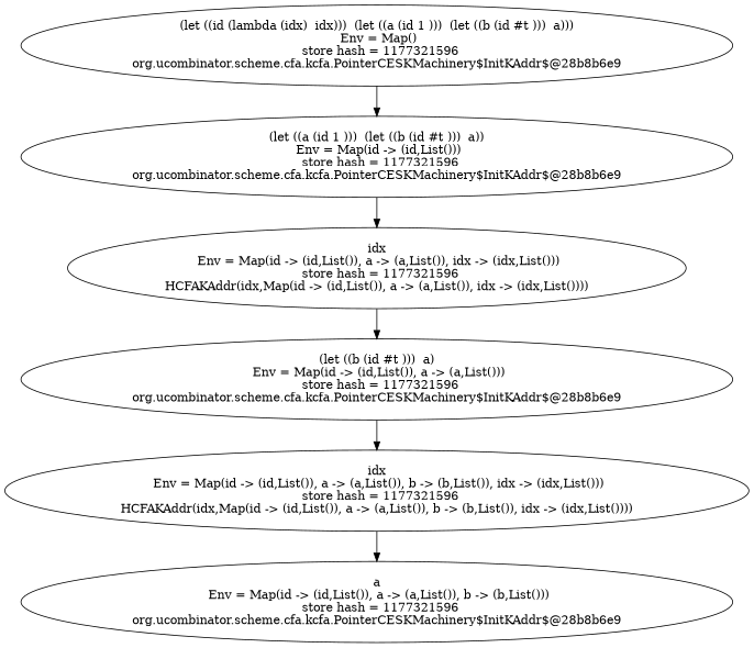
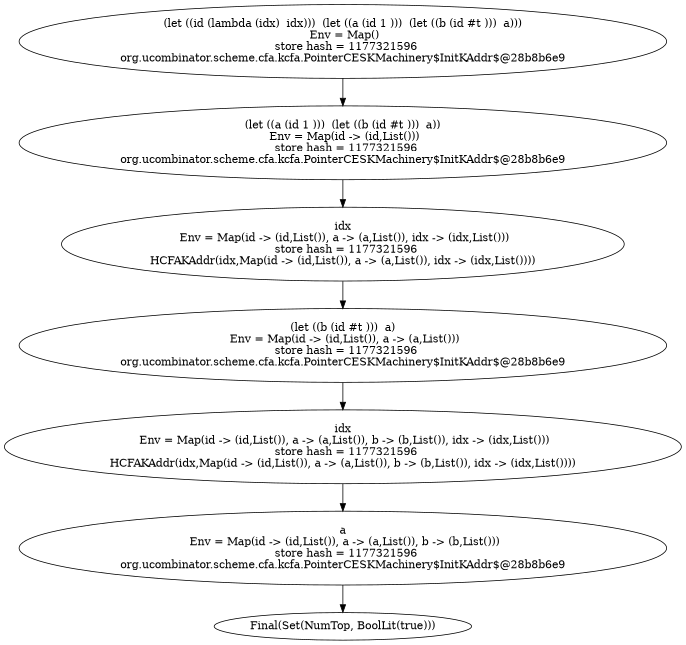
  digraph {
    fontname="DejaVu Serif"
    node [fontname="DejaVu Serif"]
    edge [fontname="DejaVu Serif"]
    "a\n Env = Map(id -> (id,List()), a -> (a,List()), b -> (b,List()))\n  store hash = 1177321596\norg.ucombinator.scheme.cfa.kcfa.PointerCESKMachinery$InitKAddr$@28b8b6e9"
+   "Final(Set(NumTop, BoolLit(true)))"
    "idx\n Env = Map(id -> (id,List()), a -> (a,List()), idx -> (idx,List()))\n  store hash = 1177321596\nHCFAKAddr(idx,Map(id -> (id,List()), a -> (a,List()), idx -> (idx,List())))"
    "(let ((b (id #t )))  a)\n Env = Map(id -> (id,List()), a -> (a,List()))\n  store hash = 1177321596\norg.ucombinator.scheme.cfa.kcfa.PointerCESKMachinery$InitKAddr$@28b8b6e9"
    "idx\n Env = Map(id -> (id,List()), a -> (a,List()), b -> (b,List()), idx -> (idx,List()))\n  store hash = 1177321596\nHCFAKAddr(idx,Map(id -> (id,List()), a -> (a,List()), b -> (b,List()), idx -> (idx,List())))"
    "(let ((a (id 1 )))  (let ((b (id #t )))  a))\n Env = Map(id -> (id,List()))\n  store hash = 1177321596\norg.ucombinator.scheme.cfa.kcfa.PointerCESKMachinery$InitKAddr$@28b8b6e9"
    "(let ((id (lambda (idx)  idx)))  (let ((a (id 1 )))  (let ((b (id #t )))  a)))\n Env = Map()\n  store hash = 1177321596\norg.ucombinator.scheme.cfa.kcfa.PointerCESKMachinery$InitKAddr$@28b8b6e9"
+   "a\n Env = Map(id -> (id,List()), a -> (a,List()), b -> (b,List()))\n  store hash = 1177321596\norg.ucombinator.scheme.cfa.kcfa.PointerCESKMachinery$InitKAddr$@28b8b6e9" -> "Final(Set(NumTop, BoolLit(true)))"
    "idx\n Env = Map(id -> (id,List()), a -> (a,List()), idx -> (idx,List()))\n  store hash = 1177321596\nHCFAKAddr(idx,Map(id -> (id,List()), a -> (a,List()), idx -> (idx,List())))" -> "(let ((b (id #t )))  a)\n Env = Map(id -> (id,List()), a -> (a,List()))\n  store hash = 1177321596\norg.ucombinator.scheme.cfa.kcfa.PointerCESKMachinery$InitKAddr$@28b8b6e9"
    "(let ((b (id #t )))  a)\n Env = Map(id -> (id,List()), a -> (a,List()))\n  store hash = 1177321596\norg.ucombinator.scheme.cfa.kcfa.PointerCESKMachinery$InitKAddr$@28b8b6e9" -> "idx\n Env = Map(id -> (id,List()), a -> (a,List()), b -> (b,List()), idx -> (idx,List()))\n  store hash = 1177321596\nHCFAKAddr(idx,Map(id -> (id,List()), a -> (a,List()), b -> (b,List()), idx -> (idx,List())))"
    "idx\n Env = Map(id -> (id,List()), a -> (a,List()), b -> (b,List()), idx -> (idx,List()))\n  store hash = 1177321596\nHCFAKAddr(idx,Map(id -> (id,List()), a -> (a,List()), b -> (b,List()), idx -> (idx,List())))" -> "a\n Env = Map(id -> (id,List()), a -> (a,List()), b -> (b,List()))\n  store hash = 1177321596\norg.ucombinator.scheme.cfa.kcfa.PointerCESKMachinery$InitKAddr$@28b8b6e9"
    "(let ((a (id 1 )))  (let ((b (id #t )))  a))\n Env = Map(id -> (id,List()))\n  store hash = 1177321596\norg.ucombinator.scheme.cfa.kcfa.PointerCESKMachinery$InitKAddr$@28b8b6e9" -> "idx\n Env = Map(id -> (id,List()), a -> (a,List()), idx -> (idx,List()))\n  store hash = 1177321596\nHCFAKAddr(idx,Map(id -> (id,List()), a -> (a,List()), idx -> (idx,List())))"
    "(let ((id (lambda (idx)  idx)))  (let ((a (id 1 )))  (let ((b (id #t )))  a)))\n Env = Map()\n  store hash = 1177321596\norg.ucombinator.scheme.cfa.kcfa.PointerCESKMachinery$InitKAddr$@28b8b6e9" -> "(let ((a (id 1 )))  (let ((b (id #t )))  a))\n Env = Map(id -> (id,List()))\n  store hash = 1177321596\norg.ucombinator.scheme.cfa.kcfa.PointerCESKMachinery$InitKAddr$@28b8b6e9"
  }
